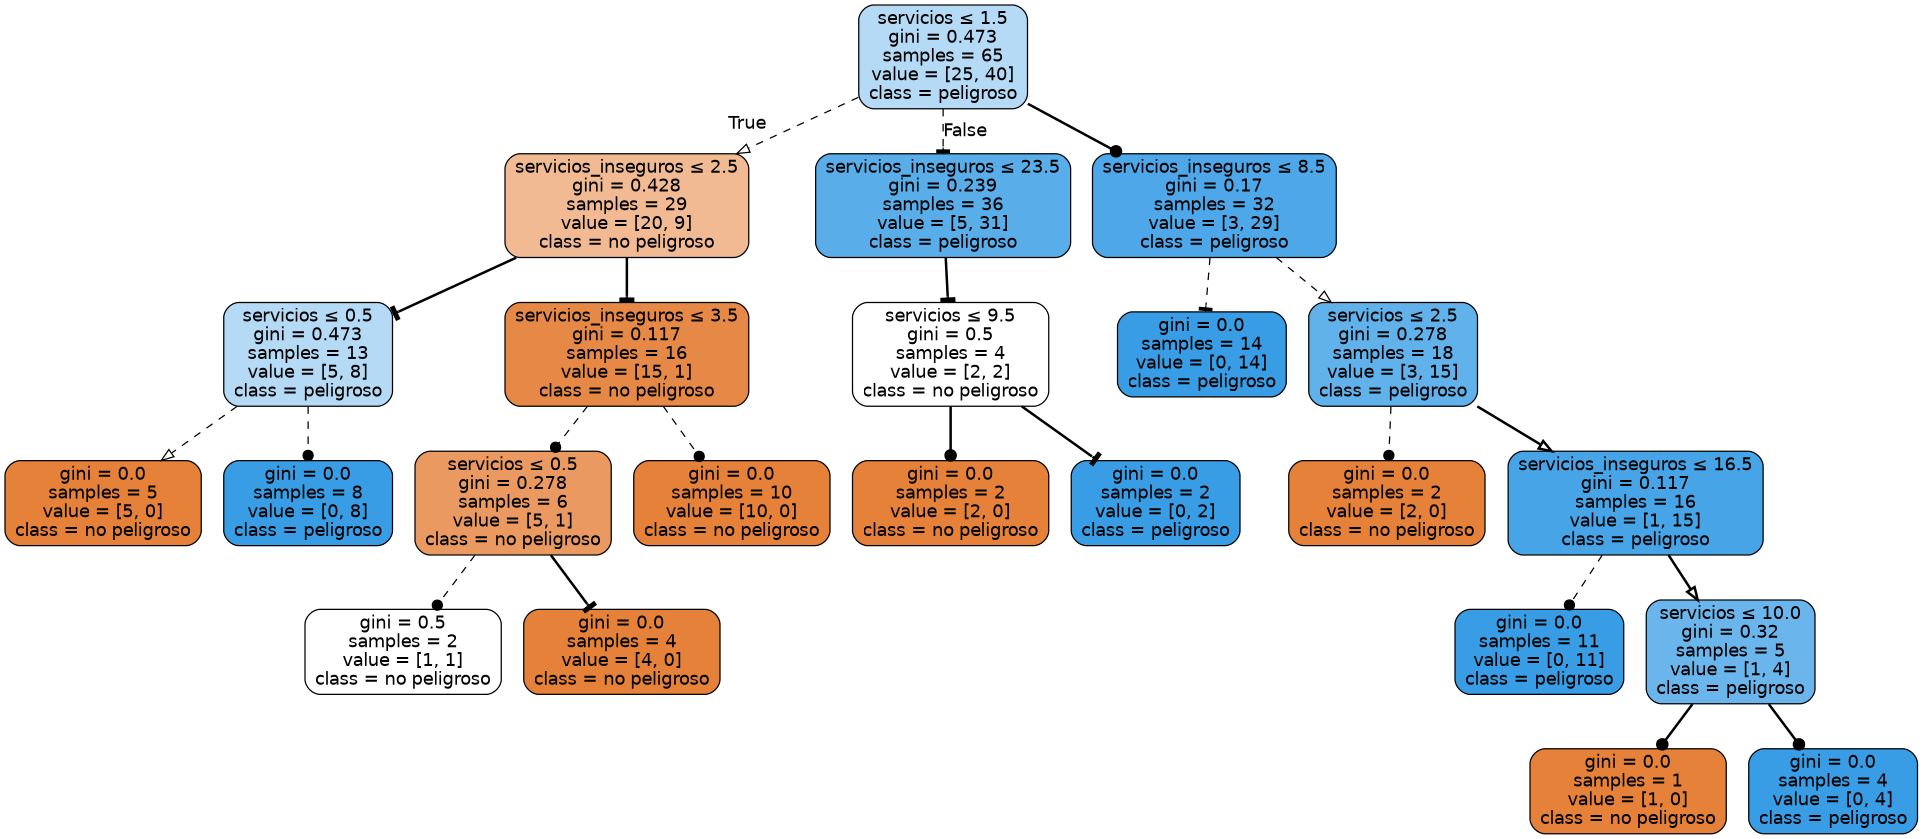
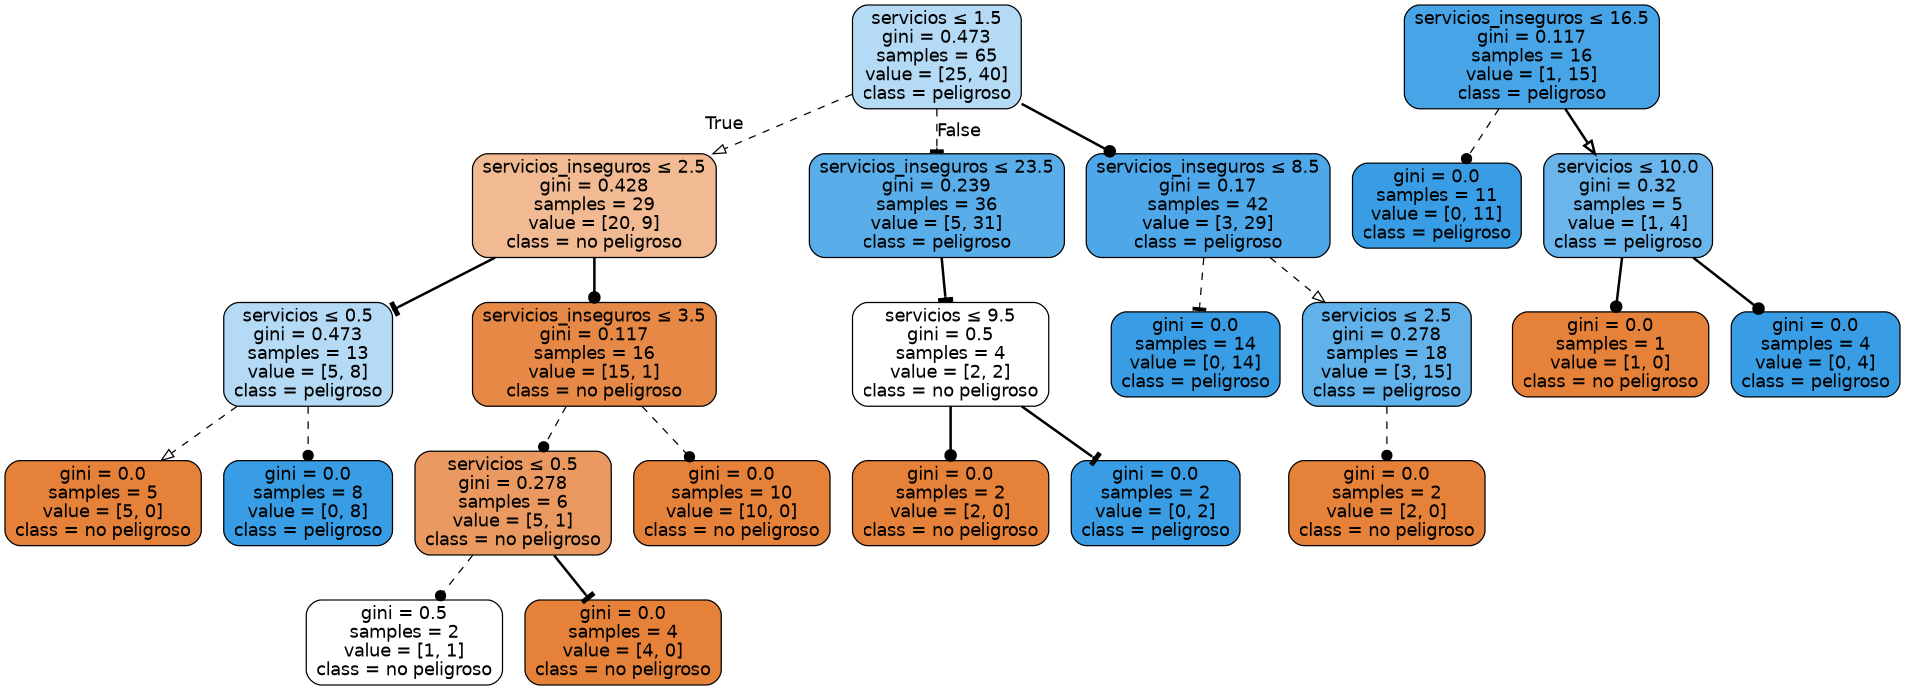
  digraph {
    node [color=black fillcolor="#e58139" fontname=helvetica shape=box style="filled, rounded"]
    edge [arrowhead=dot fontname=helvetica style=dashed]
    n1 [fillcolor="#b5daf5" label=<servicios &le; 1.5<br/>gini = 0.473<br/>samples = 65<br/>value = [25, 40]<br/>class = peligroso>]
    n2 [fillcolor="#f1ba92" label=<servicios_inseguros &le; 2.5<br/>gini = 0.428<br/>samples = 29<br/>value = [20, 9]<br/>class = no peligroso>]
    n3 [fillcolor="#59ade9" label=<servicios_inseguros &le; 23.5<br/>gini = 0.239<br/>samples = 36<br/>value = [5, 31]<br/>class = peligroso>]
-   n4 [fillcolor="#4da7e8" label=<servicios_inseguros &le; 8.5<br/>gini = 0.17<br/>samples = 32<br/>value = [3, 29]<br/>class = peligroso>]
+   n4 [fillcolor="#4da7e8" label=<servicios_inseguros &le; 8.5<br/>gini = 0.17<br/>samples = 42<br/>value = [3, 29]<br/>class = peligroso>]
    n5 [fillcolor="#b5daf5" label=<servicios &le; 0.5<br/>gini = 0.473<br/>samples = 13<br/>value = [5, 8]<br/>class = peligroso>]
    n6 [fillcolor="#e78946" label=<servicios_inseguros &le; 3.5<br/>gini = 0.117<br/>samples = 16<br/>value = [15, 1]<br/>class = no peligroso>]
    n7 [fillcolor="#ffffff" label=<servicios &le; 9.5<br/>gini = 0.5<br/>samples = 4<br/>value = [2, 2]<br/>class = no peligroso>]
    n8 [label=<gini = 0.0<br/>samples = 5<br/>value = [5, 0]<br/>class = no peligroso>]
    n9 [fillcolor="#399de5" label=<gini = 0.0<br/>samples = 8<br/>value = [0, 8]<br/>class = peligroso>]
    n10 [fillcolor="#ea9a61" label=<servicios &le; 0.5<br/>gini = 0.278<br/>samples = 6<br/>value = [5, 1]<br/>class = no peligroso>]
    n11 [label=<gini = 0.0<br/>samples = 10<br/>value = [10, 0]<br/>class = no peligroso>]
    n12 [fillcolor="#ffffff" label=<gini = 0.5<br/>samples = 2<br/>value = [1, 1]<br/>class = no peligroso>]
    n13 [label=<gini = 0.0<br/>samples = 4<br/>value = [4, 0]<br/>class = no peligroso>]
    n14 [fillcolor="#399de5" label=<gini = 0.0<br/>samples = 14<br/>value = [0, 14]<br/>class = peligroso>]
    n15 [fillcolor="#61b1ea" label=<servicios &le; 2.5<br/>gini = 0.278<br/>samples = 18<br/>value = [3, 15]<br/>class = peligroso>]
    n16 [label=<gini = 0.0<br/>samples = 2<br/>value = [2, 0]<br/>class = no peligroso>]
    n17 [fillcolor="#399de5" label=<gini = 0.0<br/>samples = 2<br/>value = [0, 2]<br/>class = peligroso>]
    n18 [label=<gini = 0.0<br/>samples = 2<br/>value = [2, 0]<br/>class = no peligroso>]
    n19 [fillcolor="#46a4e7" label=<servicios_inseguros &le; 16.5<br/>gini = 0.117<br/>samples = 16<br/>value = [1, 15]<br/>class = peligroso>]
    n20 [fillcolor="#399de5" label=<gini = 0.0<br/>samples = 11<br/>value = [0, 11]<br/>class = peligroso>]
    n21 [fillcolor="#6ab6ec" label=<servicios &le; 10.0<br/>gini = 0.32<br/>samples = 5<br/>value = [1, 4]<br/>class = peligroso>]
    n22 [label=<gini = 0.0<br/>samples = 1<br/>value = [1, 0]<br/>class = no peligroso>]
    n23 [fillcolor="#399de5" label=<gini = 0.0<br/>samples = 4<br/>value = [0, 4]<br/>class = peligroso>]
    n1 -> n2 [arrowhead=onormal headlabel=True labelangle=45 labeldistance=2.5]
    n1 -> n3 [arrowhead=tee headlabel=False labelangle=-45 labeldistance=2.5]
    n1 -> n4 [style=bold]
    n2 -> n5 [arrowhead=tee style=bold]
-   n2 -> n6 [arrowhead=tee style=bold]
+   n2 -> n6 [style=bold]
    n3 -> n7 [arrowhead=tee style=bold]
    n4 -> n14 [arrowhead=tee]
    n4 -> n15 [arrowhead=onormal]
    n5 -> n8 [arrowhead=onormal]
    n5 -> n9
    n6 -> n10
    n6 -> n11
    n7 -> n16 [style=bold]
    n7 -> n17 [arrowhead=tee style=bold]
    n10 -> n12
    n10 -> n13 [arrowhead=tee style=bold]
    n15 -> n18
-   n15 -> n19 [arrowhead=onormal style=bold]
    n19 -> n20
    n19 -> n21 [arrowhead=onormal style=bold]
    n21 -> n22 [style=bold]
    n21 -> n23 [style=bold]
  }
